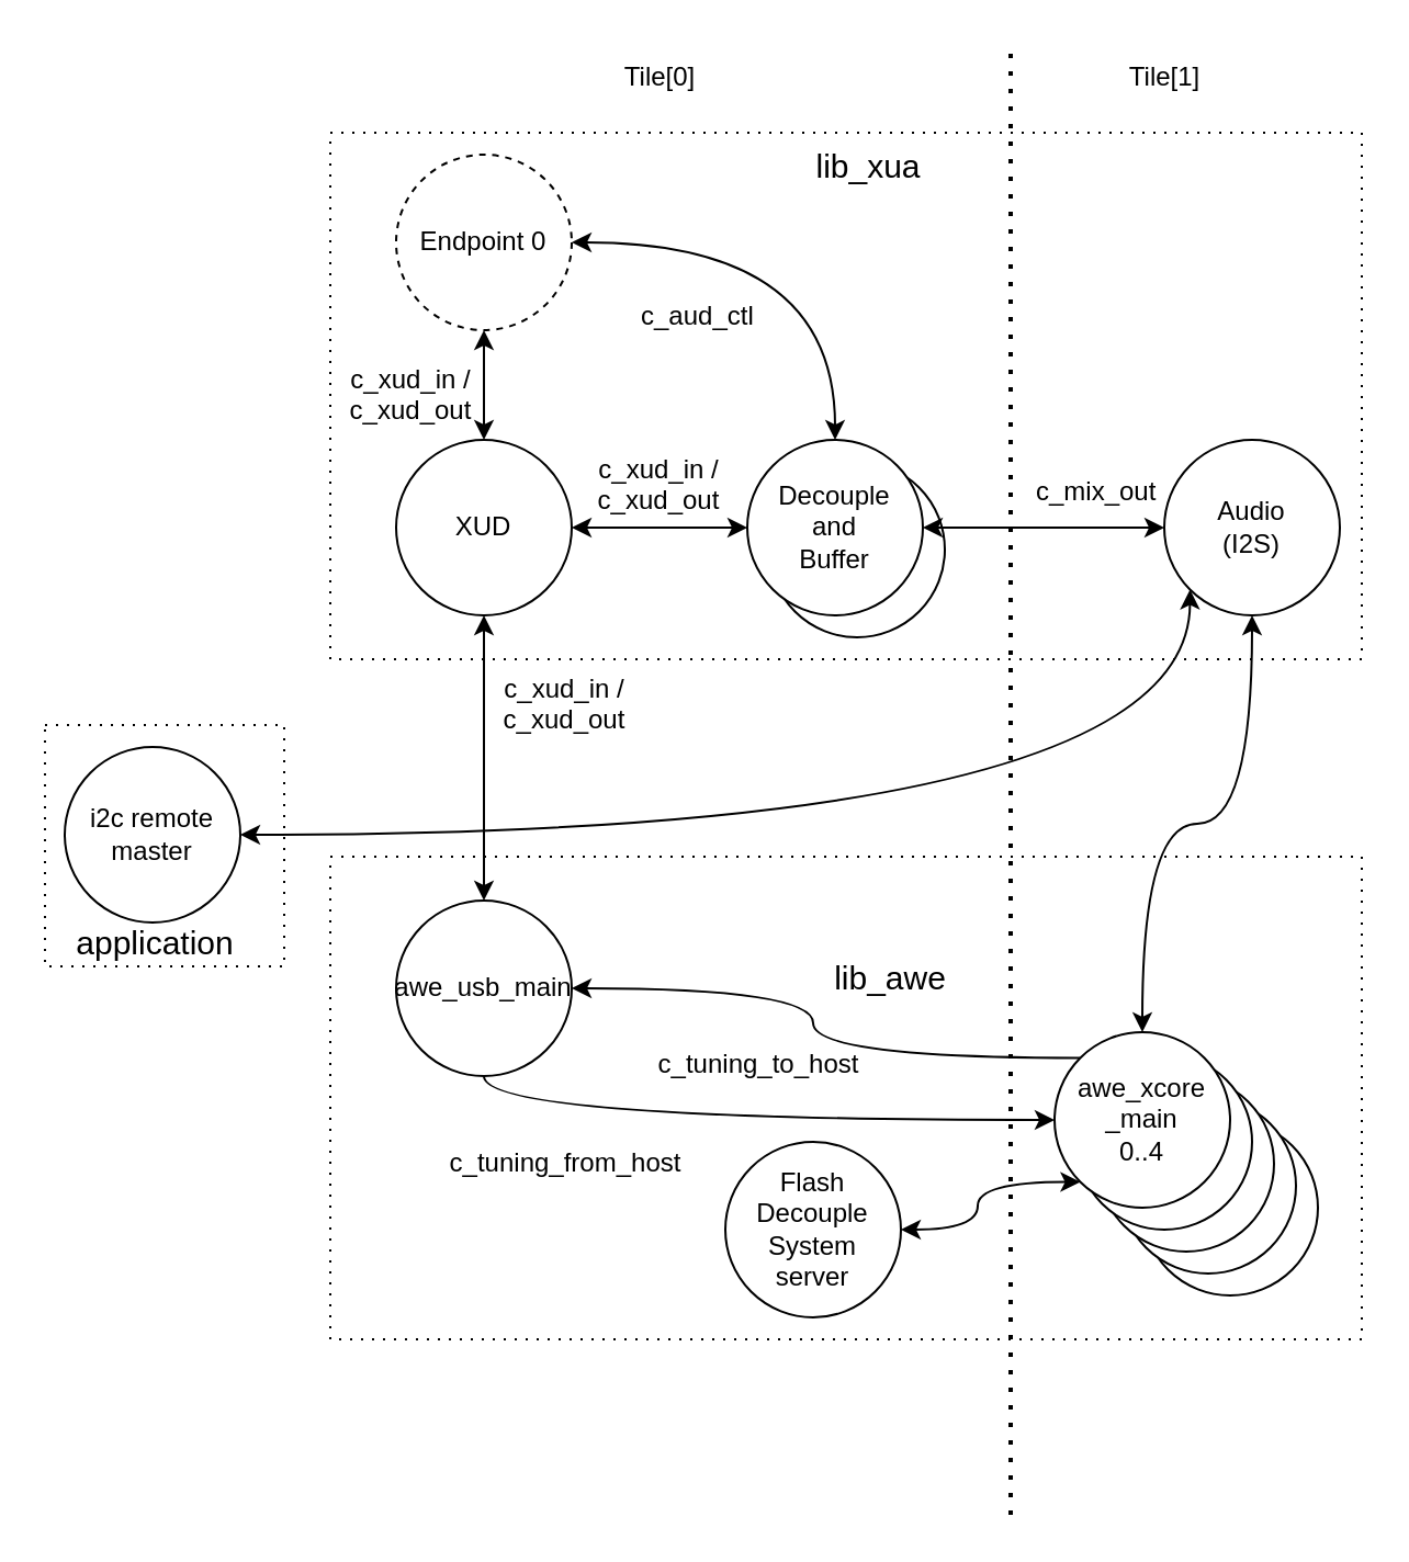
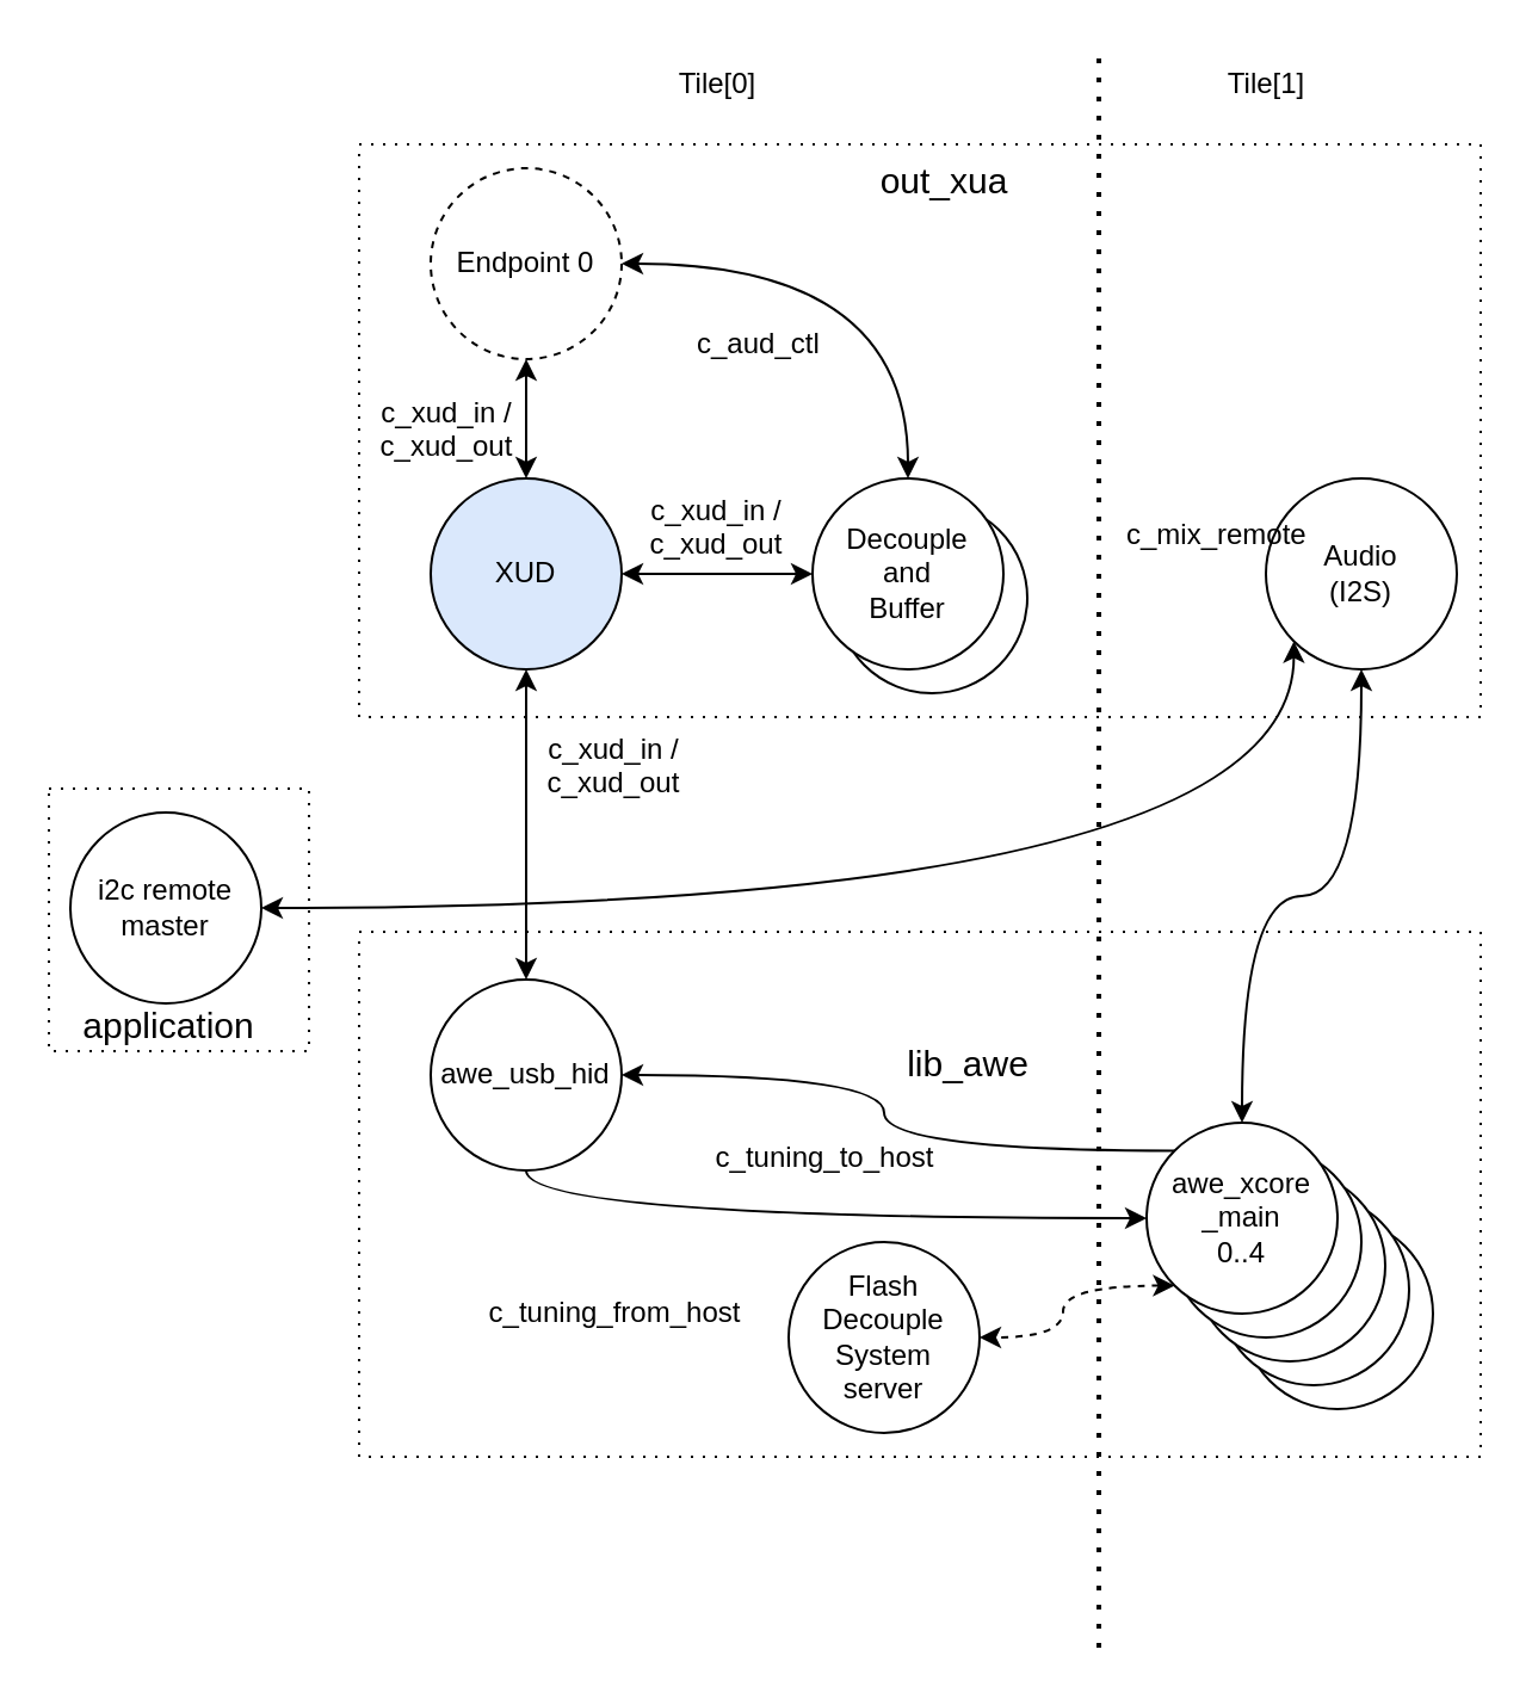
  <mxCell id="0" />
  <mxCell id="1" parent="0" />
  <mxCell id="2" value="" style="rounded=0;whiteSpace=wrap;html=1;fillColor=none;dashed=1;dashPattern=1 4;" parent="1" vertex="1"><mxGeometry x="20" y="330" width="109" height="110" as="geometry" /></mxCell>
  <mxCell id="3" value="" style="rounded=0;whiteSpace=wrap;html=1;fillColor=none;dashed=1;dashPattern=1 4;" parent="1" vertex="1"><mxGeometry x="150" y="60" width="470" height="240" as="geometry" /></mxCell>
  <mxCell id="4" value="" style="rounded=0;whiteSpace=wrap;html=1;fillColor=none;dashed=1;dashPattern=1 4;" parent="1" vertex="1"><mxGeometry x="150" y="390" width="470" height="220" as="geometry" /></mxCell>
  <mxCell id="5" value="" style="ellipse;whiteSpace=wrap;html=1;" parent="1" vertex="1"><mxGeometry x="350" y="210" width="80" height="80" as="geometry" /></mxCell>
  <mxCell id="6" value="" style="ellipse;whiteSpace=wrap;html=1;" parent="1" vertex="1"><mxGeometry x="520" y="510" width="80" height="80" as="geometry" /></mxCell>
  <mxCell id="7" value="" style="ellipse;whiteSpace=wrap;html=1;" parent="1" vertex="1"><mxGeometry x="510" y="500" width="80" height="80" as="geometry" /></mxCell>
  <mxCell id="8" value="" style="ellipse;whiteSpace=wrap;html=1;" parent="1" vertex="1"><mxGeometry x="500" y="490" width="80" height="80" as="geometry" /></mxCell>
  <mxCell id="9" style="edgeStyle=orthogonalEdgeStyle;rounded=0;orthogonalLoop=1;jettySize=auto;html=1;exitX=0;exitY=0;exitDx=0;exitDy=0;entryX=1;entryY=0.5;entryDx=0;entryDy=0;curved=1;" parent="1" source="20" target="15" edge="1"><mxGeometry relative="1" as="geometry"><mxPoint x="250" y="480" as="sourcePoint" /></mxGeometry></mxCell>
  <mxCell id="10" style="edgeStyle=orthogonalEdgeStyle;rounded=0;orthogonalLoop=1;jettySize=auto;html=1;entryX=0.5;entryY=1;entryDx=0;entryDy=0;startArrow=classic;startFill=1;exitX=0.5;exitY=0;exitDx=0;exitDy=0;curved=1;" parent="1" source="20" target="12" edge="1"><mxGeometry relative="1" as="geometry"><mxPoint x="620" y="480" as="sourcePoint" /></mxGeometry></mxCell>
- <mxCell id="11" style="edgeStyle=orthogonalEdgeStyle;rounded=0;orthogonalLoop=1;jettySize=auto;html=1;exitX=0;exitY=0.5;exitDx=0;exitDy=0;entryX=1;entryY=0.5;entryDx=0;entryDy=0;startArrow=classic;startFill=1;" parent="1" source="12" target="21" edge="1"><mxGeometry relative="1" as="geometry" /></mxCell>
  <mxCell id="12" value="Audio&lt;br&gt;(I2S)" style="ellipse;whiteSpace=wrap;html=1;" parent="1" vertex="1"><mxGeometry x="530" y="200" width="80" height="80" as="geometry" /></mxCell>
  <mxCell id="13" style="edgeStyle=orthogonalEdgeStyle;rounded=0;orthogonalLoop=1;jettySize=auto;html=1;exitX=0.5;exitY=1;exitDx=0;exitDy=0;entryX=0;entryY=0.5;entryDx=0;entryDy=0;curved=1;" parent="1" source="15" target="20" edge="1"><mxGeometry relative="1" as="geometry"><mxPoint x="210" y="520" as="targetPoint" /></mxGeometry></mxCell>
  <mxCell id="14" style="edgeStyle=orthogonalEdgeStyle;rounded=0;orthogonalLoop=1;jettySize=auto;html=1;exitX=0.5;exitY=0;exitDx=0;exitDy=0;startArrow=classic;startFill=1;" parent="1" source="15" target="24" edge="1"><mxGeometry relative="1" as="geometry" /></mxCell>
- <mxCell id="15" value="awe_usb_main" style="ellipse;whiteSpace=wrap;html=1;" parent="1" vertex="1"><mxGeometry x="180" y="410" width="80" height="80" as="geometry" /></mxCell>
- <mxCell id="16" value="c_tuning_from_host" style="text;html=1;align=center;verticalAlign=middle;resizable=0;points=[];autosize=1;strokeColor=none;fillColor=none;" parent="1" vertex="1"><mxGeometry x="192" y="515" width="130" height="30" as="geometry" /></mxCell>
+ <mxCell id="15" value="awe_usb_hid" style="ellipse;whiteSpace=wrap;html=1;" parent="1" vertex="1"><mxGeometry x="180" y="410" width="80" height="80" as="geometry" /></mxCell>
+ <mxCell id="16" value="c_tuning_from_host" style="text;html=1;align=center;verticalAlign=middle;resizable=0;points=[];autosize=1;strokeColor=none;fillColor=none;" parent="1" vertex="1"><mxGeometry x="192" y="535" width="130" height="30" as="geometry" /></mxCell>
  <mxCell id="17" value="c_tuning_to_host" style="text;html=1;align=center;verticalAlign=middle;resizable=0;points=[];autosize=1;strokeColor=none;fillColor=none;" parent="1" vertex="1"><mxGeometry x="290" y="470" width="110" height="30" as="geometry" /></mxCell>
  <mxCell id="18" value="" style="ellipse;whiteSpace=wrap;html=1;" parent="1" vertex="1"><mxGeometry x="490" y="480" width="80" height="80" as="geometry" /></mxCell>
- <mxCell id="19" style="edgeStyle=orthogonalEdgeStyle;rounded=0;orthogonalLoop=1;jettySize=auto;html=1;exitX=0;exitY=1;exitDx=0;exitDy=0;entryX=1;entryY=0.5;entryDx=0;entryDy=0;curved=1;startArrow=classic;startFill=1;" edge="1" parent="1" source="20" target="40"><mxGeometry relative="1" as="geometry" /></mxCell>
+ <mxCell id="19" style="edgeStyle=orthogonalEdgeStyle;rounded=0;orthogonalLoop=1;jettySize=auto;html=1;exitX=0;exitY=1;exitDx=0;exitDy=0;entryX=1;entryY=0.5;entryDx=0;entryDy=0;curved=1;startArrow=classic;startFill=1;dashed=1;" edge="1" parent="1" source="20" target="40"><mxGeometry relative="1" as="geometry" /></mxCell>
  <mxCell id="20" value="awe_xcore&lt;br&gt;_main&lt;br&gt;0..4" style="ellipse;whiteSpace=wrap;html=1;" parent="1" vertex="1"><mxGeometry x="480" y="470" width="80" height="80" as="geometry" /></mxCell>
  <mxCell id="21" value="Decouple&lt;br&gt;and&lt;br&gt;Buffer" style="ellipse;whiteSpace=wrap;html=1;" parent="1" vertex="1"><mxGeometry x="340" y="200" width="80" height="80" as="geometry" /></mxCell>
  <mxCell id="22" style="edgeStyle=orthogonalEdgeStyle;rounded=0;orthogonalLoop=1;jettySize=auto;html=1;exitX=1;exitY=0.5;exitDx=0;exitDy=0;entryX=0;entryY=0.5;entryDx=0;entryDy=0;startArrow=classic;startFill=1;" parent="1" source="24" target="21" edge="1"><mxGeometry relative="1" as="geometry" /></mxCell>
  <mxCell id="23" style="edgeStyle=orthogonalEdgeStyle;rounded=0;orthogonalLoop=1;jettySize=auto;html=1;exitX=0.5;exitY=0;exitDx=0;exitDy=0;entryX=0.5;entryY=1;entryDx=0;entryDy=0;startArrow=classic;startFill=1;" parent="1" source="24" target="26" edge="1"><mxGeometry relative="1" as="geometry" /></mxCell>
- <mxCell id="24" value="XUD" style="ellipse;whiteSpace=wrap;html=1;" parent="1" vertex="1"><mxGeometry x="180" y="200" width="80" height="80" as="geometry" /></mxCell>
+ <mxCell id="24" value="XUD" style="ellipse;whiteSpace=wrap;html=1;fillColor=#dae8fc;" parent="1" vertex="1"><mxGeometry x="180" y="200" width="80" height="80" as="geometry" /></mxCell>
  <mxCell id="25" style="edgeStyle=orthogonalEdgeStyle;orthogonalLoop=1;jettySize=auto;html=1;exitX=1;exitY=0.5;exitDx=0;exitDy=0;entryX=0.5;entryY=0;entryDx=0;entryDy=0;startArrow=classic;startFill=1;curved=1;" parent="1" source="26" target="21" edge="1"><mxGeometry relative="1" as="geometry" /></mxCell>
  <mxCell id="26" value="Endpoint 0" style="ellipse;whiteSpace=wrap;html=1;dashed=1;" parent="1" vertex="1"><mxGeometry x="180" y="70" width="80" height="80" as="geometry" /></mxCell>
- <mxCell id="27" value="lib_xua" style="text;html=1;align=center;verticalAlign=middle;resizable=0;points=[];autosize=1;strokeColor=none;fillColor=none;fontSize=15;" parent="1" vertex="1"><mxGeometry x="360" y="60" width="70" height="30" as="geometry" /></mxCell>
+ <mxCell id="27" value="out_xua" style="text;html=1;align=center;verticalAlign=middle;resizable=0;points=[];autosize=1;strokeColor=none;fillColor=none;fontSize=15;" parent="1" vertex="1"><mxGeometry x="360" y="60" width="70" height="30" as="geometry" /></mxCell>
  <mxCell id="28" value="lib_awe" style="text;html=1;align=center;verticalAlign=middle;resizable=0;points=[];autosize=1;strokeColor=none;fillColor=none;fontSize=15;" parent="1" vertex="1"><mxGeometry x="370" y="430" width="70" height="30" as="geometry" /></mxCell>
  <mxCell id="29" value="c_xud_in /&lt;br&gt;c_xud_out" style="text;whiteSpace=wrap;html=1;align=center;" parent="1" vertex="1"><mxGeometry x="217" y="300" width="80" height="40" as="geometry" /></mxCell>
  <mxCell id="30" value="c_xud_in /&lt;br&gt;c_xud_out" style="text;whiteSpace=wrap;html=1;align=center;" parent="1" vertex="1"><mxGeometry x="260" y="200" width="80" height="40" as="geometry" /></mxCell>
  <mxCell id="31" value="c_xud_in /&lt;br&gt;c_xud_out" style="text;whiteSpace=wrap;html=1;align=center;" parent="1" vertex="1"><mxGeometry x="147" y="159" width="80" height="40" as="geometry" /></mxCell>
  <mxCell id="32" value="c_aud_ctl" style="text;whiteSpace=wrap;html=1;" parent="1" vertex="1"><mxGeometry x="290" y="130" width="80" height="40" as="geometry" /></mxCell>
- <mxCell id="33" value="c_mix_out" style="text;whiteSpace=wrap;html=1;" parent="1" vertex="1"><mxGeometry x="470" y="210" width="90" height="40" as="geometry" /></mxCell>
+ <mxCell id="33" value="c_mix_remote" style="text;whiteSpace=wrap;html=1;" parent="1" vertex="1"><mxGeometry x="470" y="210" width="90" height="40" as="geometry" /></mxCell>
  <mxCell id="34" value="" style="endArrow=none;dashed=1;html=1;dashPattern=1 3;strokeWidth=2;rounded=0;" parent="1" edge="1"><mxGeometry width="50" height="50" relative="1" as="geometry"><mxPoint x="460" y="690" as="sourcePoint" /><mxPoint x="460" y="20" as="targetPoint" /></mxGeometry></mxCell>
  <mxCell id="35" style="edgeStyle=orthogonalEdgeStyle;rounded=0;orthogonalLoop=1;jettySize=auto;html=1;exitX=1;exitY=0.5;exitDx=0;exitDy=0;entryX=0;entryY=1;entryDx=0;entryDy=0;curved=1;startArrow=classic;startFill=1;" edge="1" parent="1" source="36" target="12"><mxGeometry relative="1" as="geometry" /></mxCell>
  <mxCell id="36" value="i2c remote master" style="ellipse;whiteSpace=wrap;html=1;" parent="1" vertex="1"><mxGeometry x="29" y="340" width="80" height="80" as="geometry" /></mxCell>
  <mxCell id="37" value="application" style="text;html=1;align=center;verticalAlign=middle;resizable=0;points=[];autosize=1;strokeColor=none;fillColor=none;fontSize=15;" parent="1" vertex="1"><mxGeometry x="20" y="414" width="100" height="30" as="geometry" /></mxCell>
  <mxCell id="38" value="Tile[1]" style="text;html=1;align=center;verticalAlign=middle;resizable=0;points=[];autosize=1;strokeColor=none;fillColor=none;" parent="1" vertex="1"><mxGeometry x="500" y="20" width="60" height="30" as="geometry" /></mxCell>
  <mxCell id="39" value="Tile[0]" style="text;html=1;align=center;verticalAlign=middle;resizable=0;points=[];autosize=1;strokeColor=none;fillColor=none;" parent="1" vertex="1"><mxGeometry x="270" y="20" width="60" height="30" as="geometry" /></mxCell>
  <mxCell id="40" value="Flash Decouple System&lt;br&gt;server" style="ellipse;whiteSpace=wrap;html=1;" vertex="1" parent="1"><mxGeometry x="330" y="520" width="80" height="80" as="geometry" /></mxCell>
